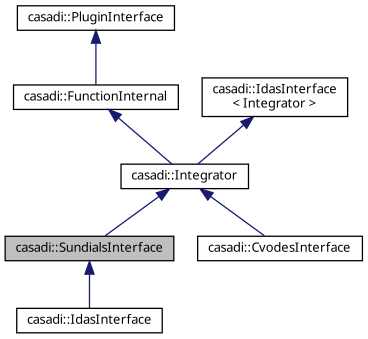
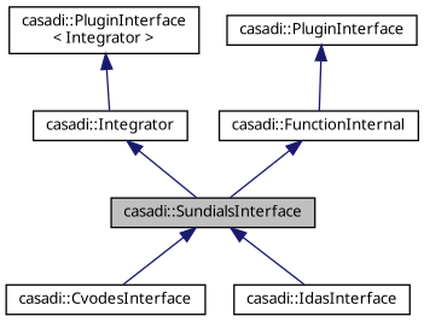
  digraph {
    node [color=black fillcolor=white fontname="FreeSans.ttf" fontsize=10 shape=record style=filled]
    edge [color=midnightblue dir=back fontname="FreeSans.ttf" fontsize=10 labelfontname="FreeSans.ttf" labelfontsize=10 style=solid]
    n1 [fillcolor=grey75 fontcolor=black height=0.2 label="casadi::SundialsInterface" width=0.4]
    n2 [height=0.2 label="casadi::CvodesInterface" width=0.4]
    n3 [height=0.2 label="casadi::IdasInterface" width=0.4]
    n4 [height=0.2 label="casadi::Integrator" width=0.4]
    n5 [height=0.2 label="casadi::FunctionInternal" width=0.4]
    n6 [height=0.2 label="casadi::PluginInterface" width=0.4]
-   n7 [height=0.2 label="casadi::IdasInterface\l\< Integrator \>" width=0.4]
-   n4 -> n2
+   n7 [height=0.2 label="casadi::PluginInterface\l\< Integrator \>" width=0.4]
+   n1 -> n2
    n1 -> n3
    n4 -> n1
-   n5 -> n4
+   n5 -> n1
    n6 -> n5
    n7 -> n4
  }
